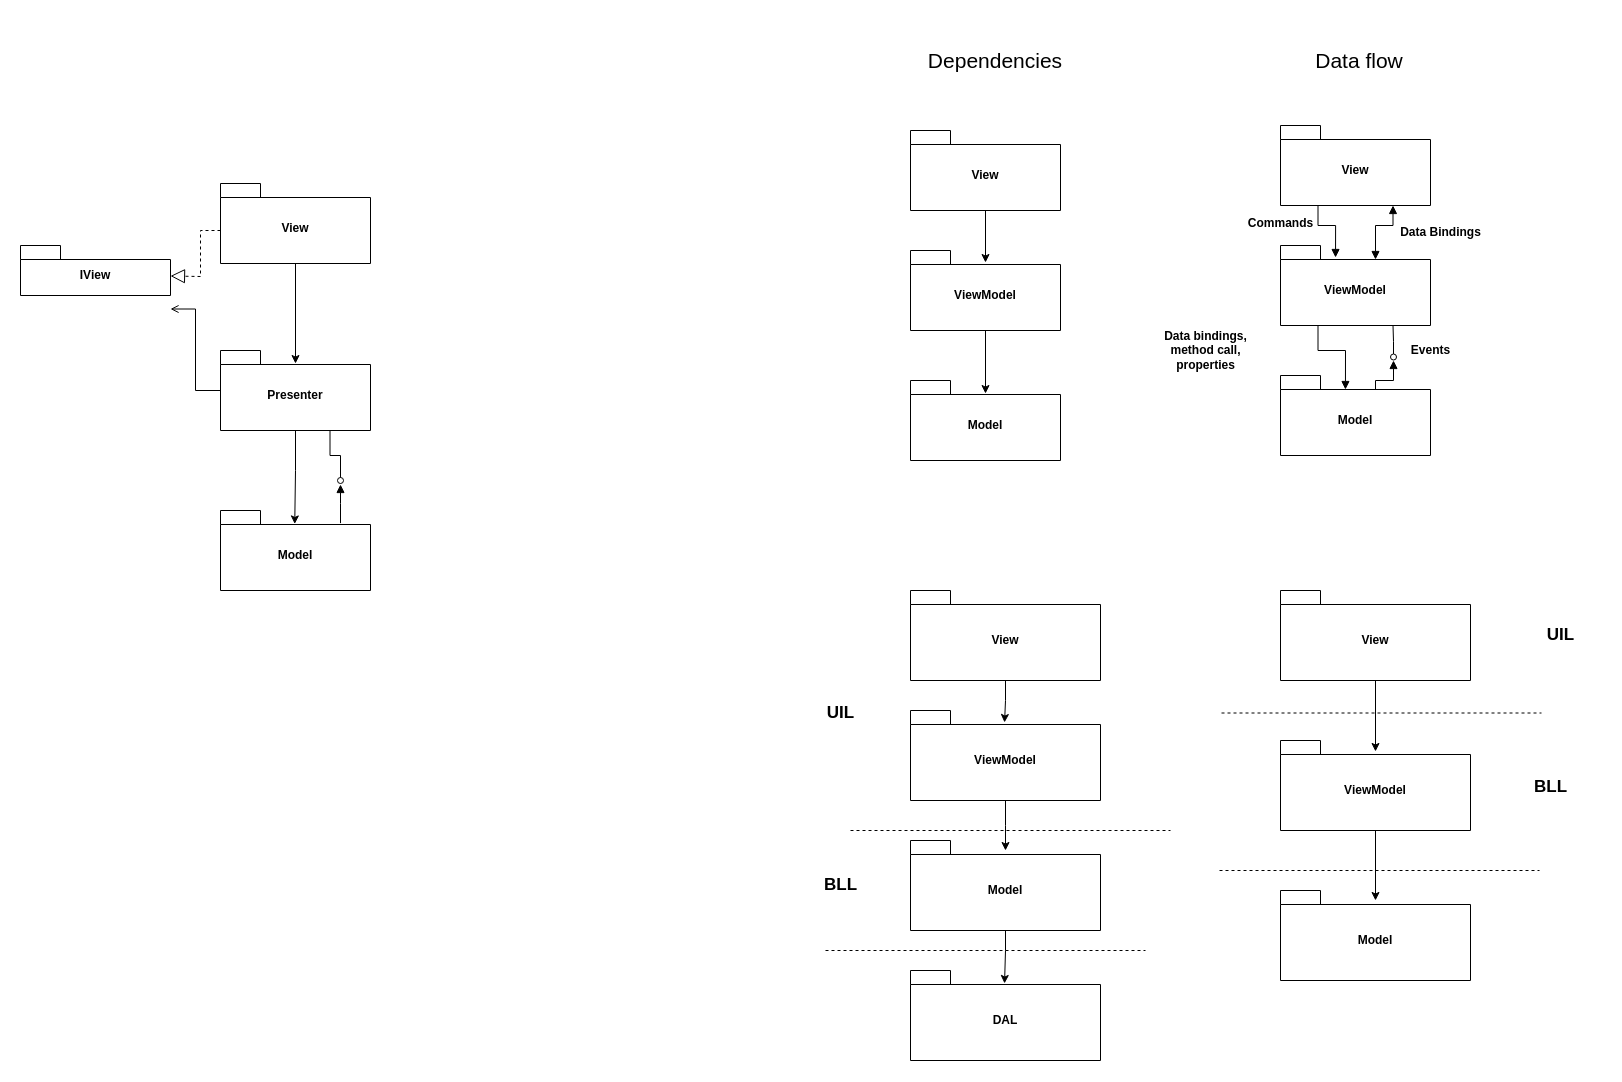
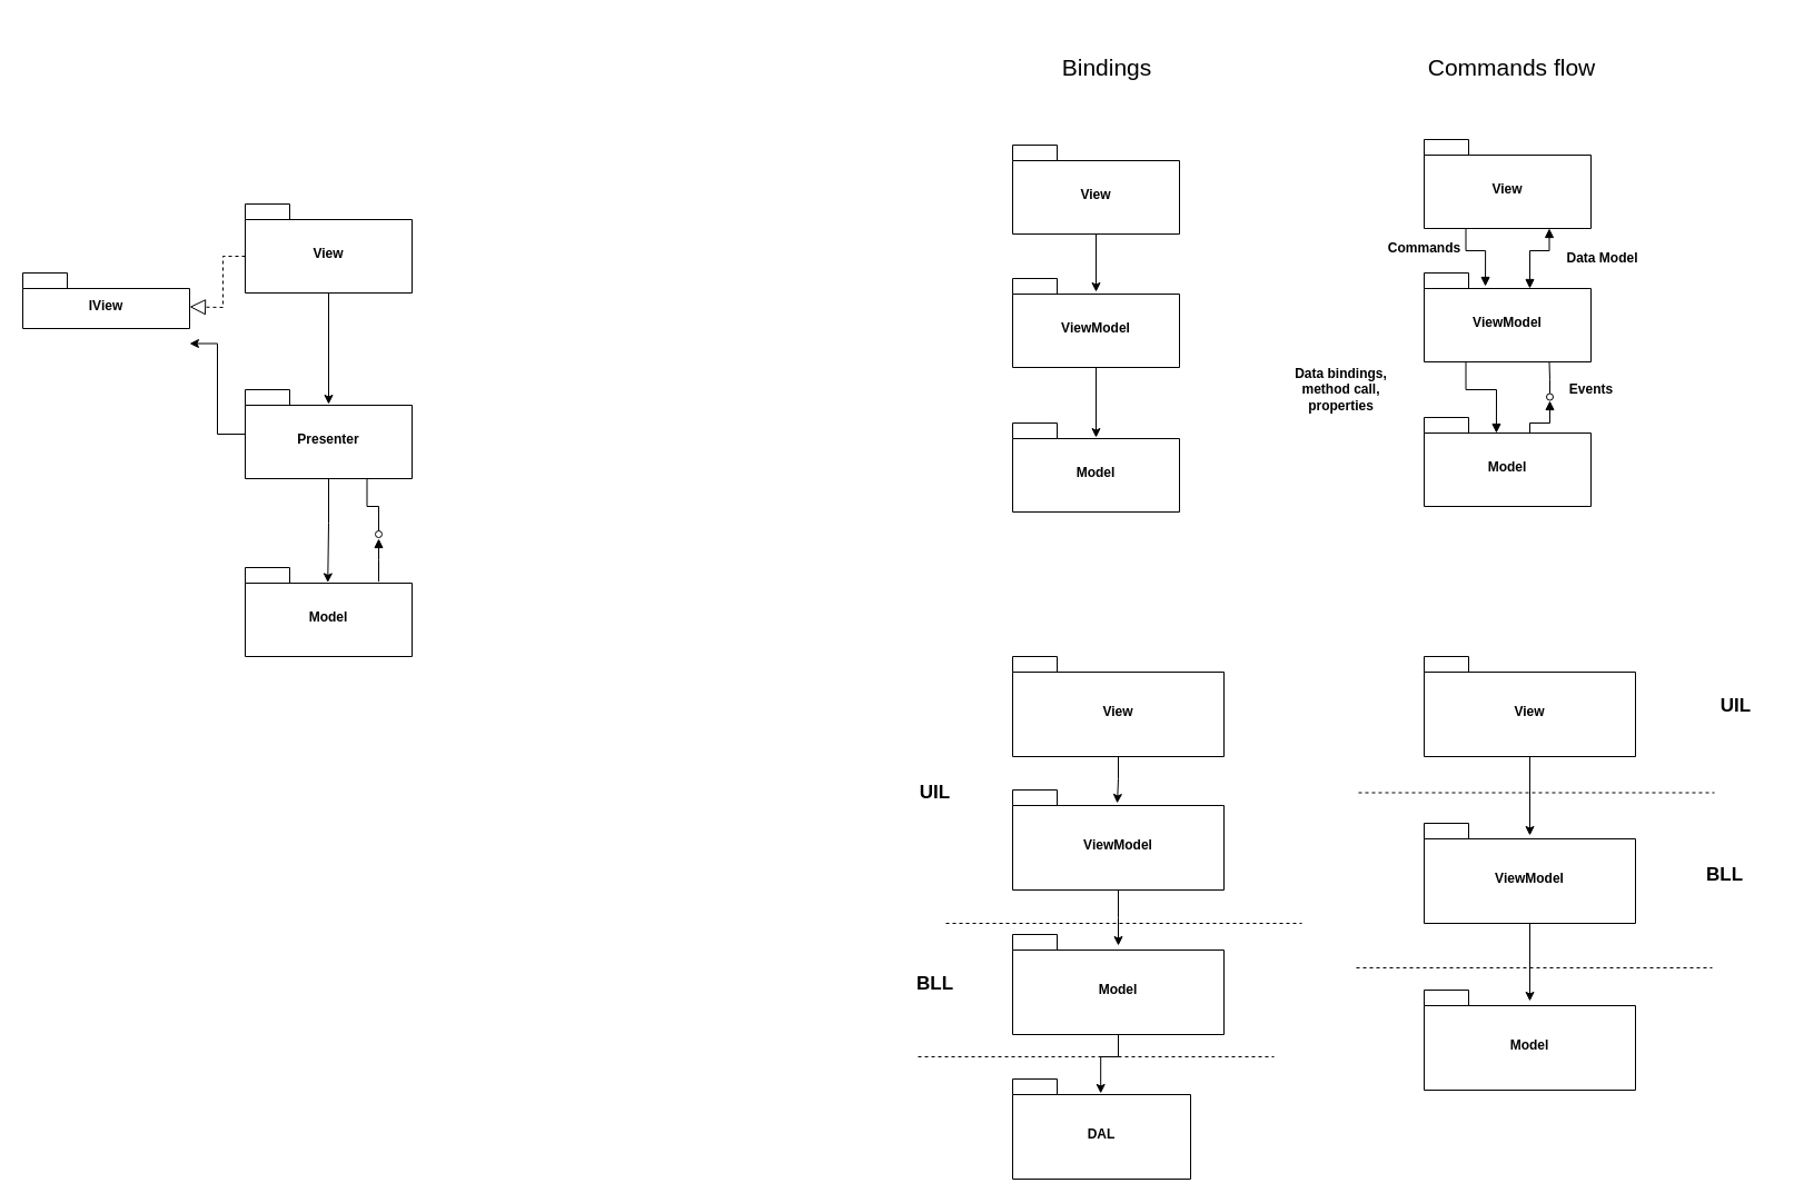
  <mxCell id="0" />
  <mxCell id="1" parent="0" />
  <mxCell id="2" style="edgeStyle=orthogonalEdgeStyle;rounded=0;orthogonalLoop=1;jettySize=auto;html=1;entryX=0.5;entryY=0.15;entryDx=0;entryDy=0;entryPerimeter=0;" edge="1" parent="1" source="3" target="5"><mxGeometry relative="1" as="geometry" /></mxCell>
  <mxCell id="3" value="View" style="shape=folder;fontStyle=1;spacingTop=10;tabWidth=40;tabHeight=14;tabPosition=left;html=1;whiteSpace=wrap;" vertex="1" parent="1"><mxGeometry x="910" y="130" width="150" height="80" as="geometry" /></mxCell>
  <mxCell id="4" style="edgeStyle=orthogonalEdgeStyle;rounded=0;orthogonalLoop=1;jettySize=auto;html=1;entryX=0.5;entryY=0.163;entryDx=0;entryDy=0;entryPerimeter=0;" edge="1" parent="1" source="5" target="6"><mxGeometry relative="1" as="geometry" /></mxCell>
  <mxCell id="5" value="ViewModel" style="shape=folder;fontStyle=1;spacingTop=10;tabWidth=40;tabHeight=14;tabPosition=left;html=1;whiteSpace=wrap;" vertex="1" parent="1"><mxGeometry x="910" y="250" width="150" height="80" as="geometry" /></mxCell>
  <mxCell id="6" value="Model" style="shape=folder;fontStyle=1;spacingTop=10;tabWidth=40;tabHeight=14;tabPosition=left;html=1;whiteSpace=wrap;" vertex="1" parent="1"><mxGeometry x="910" y="380" width="150" height="80" as="geometry" /></mxCell>
- <mxCell id="7" value="&lt;font style=&quot;font-size: 21px;&quot;&gt;Dependencies&lt;/font&gt;" style="text;html=1;strokeColor=none;fillColor=none;align=center;verticalAlign=middle;whiteSpace=wrap;rounded=0;" vertex="1" parent="1"><mxGeometry x="860" y="20" width="270" height="80" as="geometry" /></mxCell>
+ <mxCell id="7" value="&lt;font style=&quot;font-size: 21px;&quot;&gt;Bindings&lt;/font&gt;" style="text;html=1;strokeColor=none;fillColor=none;align=center;verticalAlign=middle;whiteSpace=wrap;rounded=0;" vertex="1" parent="1"><mxGeometry x="860" y="20" width="270" height="80" as="geometry" /></mxCell>
  <mxCell id="8" value="View" style="shape=folder;fontStyle=1;spacingTop=10;tabWidth=40;tabHeight=14;tabPosition=left;html=1;whiteSpace=wrap;" vertex="1" parent="1"><mxGeometry x="1280" y="125" width="150" height="80" as="geometry" /></mxCell>
  <mxCell id="9" value="ViewModel" style="shape=folder;fontStyle=1;spacingTop=10;tabWidth=40;tabHeight=14;tabPosition=left;html=1;whiteSpace=wrap;" vertex="1" parent="1"><mxGeometry x="1280" y="245" width="150" height="80" as="geometry" /></mxCell>
  <mxCell id="10" value="Model" style="shape=folder;fontStyle=1;spacingTop=10;tabWidth=40;tabHeight=14;tabPosition=left;html=1;whiteSpace=wrap;" vertex="1" parent="1"><mxGeometry x="1280" y="375" width="150" height="80" as="geometry" /></mxCell>
  <mxCell id="11" value="" style="endArrow=block;endFill=1;html=1;edgeStyle=orthogonalEdgeStyle;align=left;verticalAlign=top;rounded=0;exitX=0.25;exitY=1;exitDx=0;exitDy=0;exitPerimeter=0;entryX=0.367;entryY=0.15;entryDx=0;entryDy=0;entryPerimeter=0;" edge="1" parent="1" source="8" target="9"><mxGeometry x="-1" relative="1" as="geometry"><mxPoint x="1140" y="440" as="sourcePoint" /><mxPoint x="1318" y="250" as="targetPoint" /></mxGeometry></mxCell>
  <mxCell id="12" value="" style="endArrow=block;endFill=1;html=1;edgeStyle=orthogonalEdgeStyle;align=left;verticalAlign=top;rounded=0;exitX=0.25;exitY=1;exitDx=0;exitDy=0;exitPerimeter=0;entryX=0.433;entryY=0.175;entryDx=0;entryDy=0;entryPerimeter=0;" edge="1" parent="1" source="9" target="10"><mxGeometry x="-1" relative="1" as="geometry"><mxPoint x="1328" y="330" as="sourcePoint" /><mxPoint x="1345" y="382" as="targetPoint" /></mxGeometry></mxCell>
  <mxCell id="13" value="Data bindings, &lt;br&gt;method call, &lt;br&gt;properties" style="text;align=center;fontStyle=1;verticalAlign=middle;spacingLeft=3;spacingRight=3;strokeColor=none;rotatable=0;points=[[0,0.5],[1,0.5]];portConstraint=eastwest;html=1;" vertex="1" parent="1"><mxGeometry x="1165" y="330" width="80" height="40" as="geometry" /></mxCell>
  <mxCell id="14" value="Commands" style="text;align=center;fontStyle=1;verticalAlign=middle;spacingLeft=3;spacingRight=3;strokeColor=none;rotatable=0;points=[[0,0.5],[1,0.5]];portConstraint=eastwest;html=1;" vertex="1" parent="1"><mxGeometry x="1240" y="210" width="80" height="26" as="geometry" /></mxCell>
  <mxCell id="15" value="" style="endArrow=block;endFill=1;html=1;edgeStyle=orthogonalEdgeStyle;align=left;verticalAlign=top;rounded=0;exitX=0.75;exitY=1;exitDx=0;exitDy=0;exitPerimeter=0;entryX=0;entryY=0;entryDx=95;entryDy=14;entryPerimeter=0;startArrow=block;startFill=1;" edge="1" parent="1" source="8" target="9"><mxGeometry x="-1" relative="1" as="geometry"><mxPoint x="1240" y="530" as="sourcePoint" /><mxPoint x="1400" y="530" as="targetPoint" /></mxGeometry></mxCell>
  <mxCell id="16" value="" style="endArrow=none;endFill=0;html=1;edgeStyle=orthogonalEdgeStyle;align=left;verticalAlign=top;rounded=0;entryX=0;entryY=0;entryDx=95;entryDy=14;entryPerimeter=0;startArrow=block;startFill=1;" edge="1" parent="1" target="10"><mxGeometry x="-1" relative="1" as="geometry"><mxPoint x="1393" y="360" as="sourcePoint" /><mxPoint x="1390" y="384" as="targetPoint" /><Array as="points"><mxPoint x="1393" y="380" /><mxPoint x="1375" y="380" /></Array></mxGeometry></mxCell>
- <mxCell id="17" value="Data Bindings" style="text;align=center;fontStyle=1;verticalAlign=middle;spacingLeft=3;spacingRight=3;strokeColor=none;rotatable=0;points=[[0,0.5],[1,0.5]];portConstraint=eastwest;html=1;" vertex="1" parent="1"><mxGeometry x="1400" y="219" width="80" height="26" as="geometry" /></mxCell>
+ <mxCell id="17" value="Data Model" style="text;align=center;fontStyle=1;verticalAlign=middle;spacingLeft=3;spacingRight=3;strokeColor=none;rotatable=0;points=[[0,0.5],[1,0.5]];portConstraint=eastwest;html=1;" vertex="1" parent="1"><mxGeometry x="1400" y="219" width="80" height="26" as="geometry" /></mxCell>
  <mxCell id="18" value="" style="html=1;verticalAlign=bottom;startArrow=oval;startFill=0;endArrow=none;startSize=6;endSize=8;edgeStyle=elbowEdgeStyle;elbow=vertical;curved=0;rounded=0;endFill=0;entryX=0.75;entryY=1;entryDx=0;entryDy=0;entryPerimeter=0;" edge="1" parent="1" target="9"><mxGeometry width="80" relative="1" as="geometry"><mxPoint x="1393" y="356.5" as="sourcePoint" /><mxPoint x="1473" y="356.5" as="targetPoint" /></mxGeometry></mxCell>
  <mxCell id="19" value="Events" style="text;align=center;fontStyle=1;verticalAlign=middle;spacingLeft=3;spacingRight=3;strokeColor=none;rotatable=0;points=[[0,0.5],[1,0.5]];portConstraint=eastwest;html=1;" vertex="1" parent="1"><mxGeometry x="1390" y="337" width="80" height="26" as="geometry" /></mxCell>
- <mxCell id="20" value="&lt;font style=&quot;font-size: 21px;&quot;&gt;Data flow&lt;/font&gt;" style="text;html=1;strokeColor=none;fillColor=none;align=center;verticalAlign=middle;whiteSpace=wrap;rounded=0;" vertex="1" parent="1"><mxGeometry x="1224" y="20" width="270" height="80" as="geometry" /></mxCell>
+ <mxCell id="20" value="&lt;font style=&quot;font-size: 21px;&quot;&gt;Commands flow&lt;/font&gt;" style="text;html=1;strokeColor=none;fillColor=none;align=center;verticalAlign=middle;whiteSpace=wrap;rounded=0;" vertex="1" parent="1"><mxGeometry x="1224" y="20" width="270" height="80" as="geometry" /></mxCell>
  <mxCell id="21" style="edgeStyle=orthogonalEdgeStyle;rounded=0;orthogonalLoop=1;jettySize=auto;html=1;entryX=0.495;entryY=0.133;entryDx=0;entryDy=0;entryPerimeter=0;" edge="1" parent="1" source="22" target="27"><mxGeometry relative="1" as="geometry" /></mxCell>
  <mxCell id="22" value="View" style="shape=folder;fontStyle=1;spacingTop=10;tabWidth=40;tabHeight=14;tabPosition=left;html=1;whiteSpace=wrap;" vertex="1" parent="1"><mxGeometry x="910" y="590" width="190" height="90" as="geometry" /></mxCell>
  <mxCell id="23" style="edgeStyle=orthogonalEdgeStyle;rounded=0;orthogonalLoop=1;jettySize=auto;html=1;entryX=0.495;entryY=0.144;entryDx=0;entryDy=0;entryPerimeter=0;" edge="1" parent="1" source="24" target="25"><mxGeometry relative="1" as="geometry" /></mxCell>
  <mxCell id="24" value="Model" style="shape=folder;fontStyle=1;spacingTop=10;tabWidth=40;tabHeight=14;tabPosition=left;html=1;whiteSpace=wrap;" vertex="1" parent="1"><mxGeometry x="910" y="840" width="190" height="90" as="geometry" /></mxCell>
- <mxCell id="25" value="DAL" style="shape=folder;fontStyle=1;spacingTop=10;tabWidth=40;tabHeight=14;tabPosition=left;html=1;whiteSpace=wrap;" vertex="1" parent="1"><mxGeometry x="910" y="970" width="190" height="90" as="geometry" /></mxCell>
+ <mxCell id="25" value="DAL" style="shape=folder;fontStyle=1;spacingTop=10;tabWidth=40;tabHeight=14;tabPosition=left;html=1;whiteSpace=wrap;" vertex="1" parent="1"><mxGeometry x="910" y="970" width="160" height="90" as="geometry" /></mxCell>
  <mxCell id="26" style="edgeStyle=orthogonalEdgeStyle;rounded=0;orthogonalLoop=1;jettySize=auto;html=1;" edge="1" parent="1" source="27"><mxGeometry relative="1" as="geometry"><mxPoint x="1005" y="850" as="targetPoint" /></mxGeometry></mxCell>
  <mxCell id="27" value="ViewModel" style="shape=folder;fontStyle=1;spacingTop=10;tabWidth=40;tabHeight=14;tabPosition=left;html=1;whiteSpace=wrap;" vertex="1" parent="1"><mxGeometry x="910" y="710" width="190" height="90" as="geometry" /></mxCell>
  <mxCell id="28" value="" style="endArrow=none;dashed=1;html=1;rounded=0;" edge="1" parent="1"><mxGeometry width="50" height="50" relative="1" as="geometry"><mxPoint x="850" y="830" as="sourcePoint" /><mxPoint x="1170" y="830" as="targetPoint" /></mxGeometry></mxCell>
  <mxCell id="29" value="&lt;font style=&quot;font-size: 17px;&quot;&gt;UIL&lt;/font&gt;" style="text;align=center;fontStyle=1;verticalAlign=middle;spacingLeft=3;spacingRight=3;strokeColor=none;rotatable=0;points=[[0,0.5],[1,0.5]];portConstraint=eastwest;html=1;" vertex="1" parent="1"><mxGeometry x="800" y="700" width="80" height="26" as="geometry" /></mxCell>
  <mxCell id="30" style="edgeStyle=orthogonalEdgeStyle;rounded=0;orthogonalLoop=1;jettySize=auto;html=1;entryX=0.5;entryY=0.122;entryDx=0;entryDy=0;entryPerimeter=0;" edge="1" parent="1" source="31" target="33"><mxGeometry relative="1" as="geometry" /></mxCell>
  <mxCell id="31" value="View" style="shape=folder;fontStyle=1;spacingTop=10;tabWidth=40;tabHeight=14;tabPosition=left;html=1;whiteSpace=wrap;" vertex="1" parent="1"><mxGeometry x="1280" y="590" width="190" height="90" as="geometry" /></mxCell>
  <mxCell id="32" style="edgeStyle=orthogonalEdgeStyle;rounded=0;orthogonalLoop=1;jettySize=auto;html=1;entryX=0.5;entryY=0.111;entryDx=0;entryDy=0;entryPerimeter=0;" edge="1" parent="1" source="33" target="34"><mxGeometry relative="1" as="geometry" /></mxCell>
  <mxCell id="33" value="ViewModel" style="shape=folder;fontStyle=1;spacingTop=10;tabWidth=40;tabHeight=14;tabPosition=left;html=1;whiteSpace=wrap;" vertex="1" parent="1"><mxGeometry x="1280" y="740" width="190" height="90" as="geometry" /></mxCell>
  <mxCell id="34" value="Model" style="shape=folder;fontStyle=1;spacingTop=10;tabWidth=40;tabHeight=14;tabPosition=left;html=1;whiteSpace=wrap;" vertex="1" parent="1"><mxGeometry x="1280" y="890" width="190" height="90" as="geometry" /></mxCell>
  <mxCell id="35" value="" style="endArrow=none;dashed=1;html=1;rounded=0;" edge="1" parent="1"><mxGeometry width="50" height="50" relative="1" as="geometry"><mxPoint x="1219" y="870" as="sourcePoint" /><mxPoint x="1539" y="870" as="targetPoint" /></mxGeometry></mxCell>
  <mxCell id="36" value="" style="endArrow=none;dashed=1;html=1;rounded=0;" edge="1" parent="1"><mxGeometry width="50" height="50" relative="1" as="geometry"><mxPoint x="1221" y="712.5" as="sourcePoint" /><mxPoint x="1541" y="712.5" as="targetPoint" /></mxGeometry></mxCell>
  <mxCell id="37" value="" style="endArrow=none;dashed=1;html=1;rounded=0;" edge="1" parent="1"><mxGeometry width="50" height="50" relative="1" as="geometry"><mxPoint x="825" y="950" as="sourcePoint" /><mxPoint x="1145" y="950" as="targetPoint" /></mxGeometry></mxCell>
  <mxCell id="38" value="&lt;font style=&quot;font-size: 17px;&quot;&gt;BLL&lt;/font&gt;" style="text;align=center;fontStyle=1;verticalAlign=middle;spacingLeft=3;spacingRight=3;strokeColor=none;rotatable=0;points=[[0,0.5],[1,0.5]];portConstraint=eastwest;html=1;" vertex="1" parent="1"><mxGeometry x="800" y="872" width="80" height="26" as="geometry" /></mxCell>
  <mxCell id="39" value="&lt;font style=&quot;font-size: 17px;&quot;&gt;UIL&lt;/font&gt;" style="text;align=center;fontStyle=1;verticalAlign=middle;spacingLeft=3;spacingRight=3;strokeColor=none;rotatable=0;points=[[0,0.5],[1,0.5]];portConstraint=eastwest;html=1;" vertex="1" parent="1"><mxGeometry x="1520" y="622" width="80" height="26" as="geometry" /></mxCell>
  <mxCell id="40" value="&lt;font style=&quot;font-size: 17px;&quot;&gt;BLL&lt;/font&gt;" style="text;align=center;fontStyle=1;verticalAlign=middle;spacingLeft=3;spacingRight=3;strokeColor=none;rotatable=0;points=[[0,0.5],[1,0.5]];portConstraint=eastwest;html=1;" vertex="1" parent="1"><mxGeometry x="1510" y="774" width="80" height="26" as="geometry" /></mxCell>
  <mxCell id="41" style="edgeStyle=orthogonalEdgeStyle;rounded=0;orthogonalLoop=1;jettySize=auto;html=1;entryX=0.5;entryY=0.163;entryDx=0;entryDy=0;entryPerimeter=0;" edge="1" parent="1" source="42" target="46"><mxGeometry relative="1" as="geometry" /></mxCell>
  <mxCell id="42" value="View" style="shape=folder;fontStyle=1;spacingTop=10;tabWidth=40;tabHeight=14;tabPosition=left;html=1;whiteSpace=wrap;" vertex="1" parent="1"><mxGeometry x="220" y="183" width="150" height="80" as="geometry" /></mxCell>
  <mxCell id="43" value="IView" style="shape=folder;fontStyle=1;spacingTop=10;tabWidth=40;tabHeight=14;tabPosition=left;html=1;whiteSpace=wrap;" vertex="1" parent="1"><mxGeometry x="20" y="245" width="150" height="50" as="geometry" /></mxCell>
- <mxCell id="44" style="edgeStyle=orthogonalEdgeStyle;rounded=0;orthogonalLoop=1;jettySize=auto;html=1;entryX=0;entryY=0;entryDx=150;entryDy=63.5;entryPerimeter=0;endArrow=open;" edge="1" parent="1" source="46" target="43"><mxGeometry relative="1" as="geometry" /></mxCell>
+ <mxCell id="44" style="edgeStyle=orthogonalEdgeStyle;rounded=0;orthogonalLoop=1;jettySize=auto;html=1;entryX=0;entryY=0;entryDx=150;entryDy=63.5;entryPerimeter=0;" edge="1" parent="1" source="46" target="43"><mxGeometry relative="1" as="geometry" /></mxCell>
  <mxCell id="45" style="edgeStyle=orthogonalEdgeStyle;rounded=0;orthogonalLoop=1;jettySize=auto;html=1;entryX=0.495;entryY=0.168;entryDx=0;entryDy=0;entryPerimeter=0;" edge="1" parent="1" source="46" target="47"><mxGeometry relative="1" as="geometry"><mxPoint x="300" y="500" as="targetPoint" /></mxGeometry></mxCell>
  <mxCell id="46" value="Presenter" style="shape=folder;fontStyle=1;spacingTop=10;tabWidth=40;tabHeight=14;tabPosition=left;html=1;whiteSpace=wrap;" vertex="1" parent="1"><mxGeometry x="220" y="350" width="150" height="80" as="geometry" /></mxCell>
  <mxCell id="47" value="Model" style="shape=folder;fontStyle=1;spacingTop=10;tabWidth=40;tabHeight=14;tabPosition=left;html=1;whiteSpace=wrap;" vertex="1" parent="1"><mxGeometry x="220" y="510" width="150" height="80" as="geometry" /></mxCell>
  <mxCell id="48" value="" style="endArrow=block;dashed=1;endFill=0;endSize=12;html=1;rounded=0;entryX=0;entryY=0;entryDx=150;entryDy=30.5;entryPerimeter=0;exitX=0;exitY=0;exitDx=0;exitDy=47;exitPerimeter=0;" edge="1" parent="1" source="42" target="43"><mxGeometry width="160" relative="1" as="geometry"><mxPoint x="290" y="660" as="sourcePoint" /><mxPoint x="450" y="660" as="targetPoint" /><Array as="points"><mxPoint x="200" y="230" /><mxPoint x="200" y="276" /></Array></mxGeometry></mxCell>
  <mxCell id="49" value="&lt;br&gt;" style="html=1;verticalAlign=bottom;endArrow=block;edgeStyle=elbowEdgeStyle;elbow=vertical;curved=0;rounded=0;exitX=0.8;exitY=0.158;exitDx=0;exitDy=0;exitPerimeter=0;" edge="1" parent="1" source="47"><mxGeometry width="80" relative="1" as="geometry"><mxPoint x="340" y="514" as="sourcePoint" /><mxPoint x="340" y="484" as="targetPoint" /></mxGeometry></mxCell>
  <mxCell id="50" value="" style="html=1;verticalAlign=bottom;endArrow=oval;edgeStyle=elbowEdgeStyle;elbow=vertical;curved=0;rounded=0;endFill=0;exitX=0.75;exitY=1;exitDx=0;exitDy=0;exitPerimeter=0;" edge="1" parent="1"><mxGeometry width="80" relative="1" as="geometry"><mxPoint x="329.5" y="430" as="sourcePoint" /><mxPoint x="340" y="480" as="targetPoint" /></mxGeometry></mxCell>
